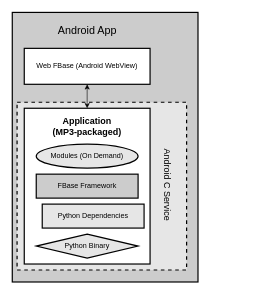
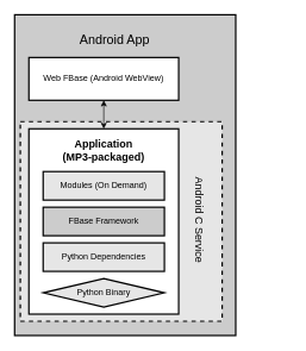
  <mxCell id="0" />
  <mxCell id="1" parent="0" />
  <mxCell id="2" value="" style="rounded=0;whiteSpace=wrap;html=1;fillColor=#CCCCCC;strokeWidth=2;" parent="1" vertex="1"><mxGeometry x="20" y="20" width="310" height="450" as="geometry" /></mxCell>
  <mxCell id="3" value="" style="rounded=0;whiteSpace=wrap;html=1;strokeWidth=2;fillColor=#E6E6E6;dashed=1;" parent="1" vertex="1"><mxGeometry x="28" y="170" width="283" height="280" as="geometry" /></mxCell>
- <mxCell id="4" value="&lt;font style=&quot;font-size: 18px&quot;&gt;Android App&lt;/font&gt;" style="text;html=1;strokeColor=none;fillColor=none;align=center;verticalAlign=middle;whiteSpace=wrap;rounded=0;" parent="1" vertex="1"><mxGeometry x="27.5" y="40" width="235" height="20" as="geometry" /></mxCell>
+ <mxCell id="4" value="&lt;font style=&quot;font-size: 18px&quot;&gt;Android App&lt;/font&gt;" style="text;html=1;strokeColor=none;fillColor=none;align=center;verticalAlign=middle;whiteSpace=wrap;rounded=0;" parent="1" vertex="1"><mxGeometry x="42.5" y="45" width="235" height="20" as="geometry" /></mxCell>
  <mxCell id="5" value="Web FBase (Android WebView)" style="rounded=0;whiteSpace=wrap;html=1;strokeWidth=2;fillColor=#FFFFFF;" parent="1" vertex="1"><mxGeometry x="40" y="80" width="210" height="60" as="geometry" /></mxCell>
  <mxCell id="6" value="" style="rounded=0;whiteSpace=wrap;html=1;strokeWidth=2;fillColor=#FFFFFF;" parent="1" vertex="1"><mxGeometry x="40" y="180" width="210" height="260" as="geometry" /></mxCell>
  <mxCell id="7" value="&lt;font style=&quot;font-size: 15px&quot;&gt;&lt;b&gt;Application &lt;br&gt;(MP3-packaged)&lt;/b&gt;&lt;/font&gt;" style="text;html=1;strokeColor=none;fillColor=none;align=center;verticalAlign=middle;whiteSpace=wrap;rounded=0;" parent="1" vertex="1"><mxGeometry x="60" y="200" width="170" height="20" as="geometry" /></mxCell>
  <mxCell id="8" value="Python Binary" style="rhombus;whiteSpace=wrap;html=1;strokeWidth=2;fillColor=#E6E6E6;" parent="1" vertex="1"><mxGeometry x="60" y="390" width="170" height="40" as="geometry" /></mxCell>
- <mxCell id="9" value="Python Dependencies" style="rounded=0;whiteSpace=wrap;html=1;strokeWidth=2;fillColor=#E6E6E6;" parent="1" vertex="1"><mxGeometry x="70" y="340" width="170" height="40" as="geometry" /></mxCell>
+ <mxCell id="9" value="Python Dependencies" style="rounded=0;whiteSpace=wrap;html=1;strokeWidth=2;fillColor=#E6E6E6;" parent="1" vertex="1"><mxGeometry x="60" y="340" width="170" height="40" as="geometry" /></mxCell>
  <mxCell id="10" value="FBase Framework" style="rounded=0;whiteSpace=wrap;html=1;strokeWidth=2;fillColor=#cccccc;" parent="1" vertex="1"><mxGeometry x="60" y="290" width="170" height="40" as="geometry" /></mxCell>
- <mxCell id="11" value="Modules (On Demand)" style="ellipse;whiteSpace=wrap;html=1;strokeWidth=2;fillColor=#E6E6E6;" parent="1" vertex="1"><mxGeometry x="60" y="240" width="170" height="40" as="geometry" /></mxCell>
+ <mxCell id="11" value="Modules (On Demand)" style="rounded=0;whiteSpace=wrap;html=1;strokeWidth=2;fillColor=#E6E6E6;" parent="1" vertex="1"><mxGeometry x="60" y="240" width="170" height="40" as="geometry" /></mxCell>
  <mxCell id="12" value="" style="endArrow=classic;startArrow=classic;html=1;entryX=0.5;entryY=1;entryDx=0;entryDy=0;exitX=0.5;exitY=0;exitDx=0;exitDy=0;" parent="1" source="6" target="5" edge="1"><mxGeometry width="50" height="50" relative="1" as="geometry"><mxPoint x="20" y="520" as="sourcePoint" /><mxPoint x="70" y="470" as="targetPoint" /></mxGeometry></mxCell>
  <mxCell id="13" value="&lt;font style=&quot;font-size: 15px&quot;&gt;Android C Service&lt;/font&gt;" style="text;html=1;strokeColor=none;fillColor=none;align=center;verticalAlign=middle;whiteSpace=wrap;rounded=0;dashed=1;rotation=90;" parent="1" vertex="1"><mxGeometry x="152" y="289" width="255" height="38" as="geometry" /></mxCell>
